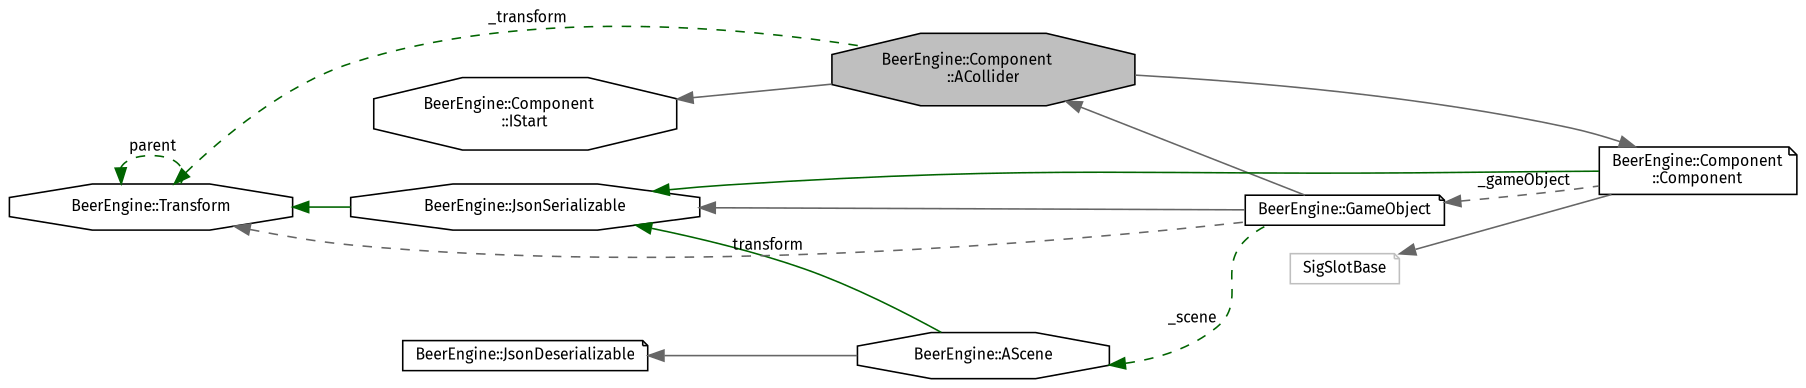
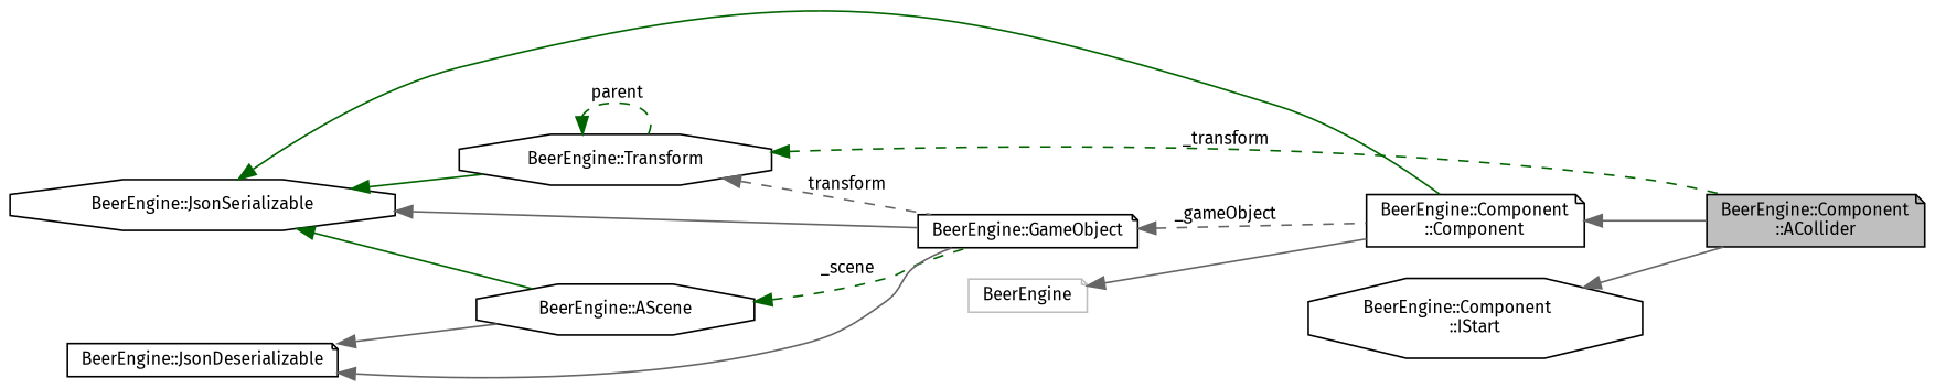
  digraph {
    fontname="Fira Sans"
    rankdir=LR
    node [color=black fillcolor=white fontname="Fira Sans" fontsize=10 shape=note style=filled]
    edge [color=gray40 dir=back fontname="Fira Sans" fontsize=10 labelfontname=Helvetica labelfontsize=10 style=solid]
-   n1 [fillcolor=grey75 fontcolor=black height=0.2 label="BeerEngine::Component\l::ACollider" shape=octagon width=0.4]
+   n1 [fillcolor=grey75 fontcolor=black height=0.2 label="BeerEngine::Component\l::ACollider" width=0.4]
    n2 [height=0.2 label="BeerEngine::Component\l::Component" width=0.4]
    n3 [height=0.2 label="BeerEngine::JsonSerializable" shape=octagon width=0.4]
    n4 [height=0.2 label="BeerEngine::GameObject" width=0.4]
    n5 [height=0.2 label="BeerEngine::Transform" shape=octagon width=0.4]
    n6 [height=0.2 label="BeerEngine::AScene" shape=octagon width=0.4]
-   n7 [color=grey75 height=0.2 label=SigSlotBase width=0.4]
+   n7 [color=grey75 height=0.2 label=BeerEngine width=0.4]
    n8 [height=0.2 label="BeerEngine::JsonDeserializable" width=0.4]
    n9 [height=0.2 label="BeerEngine::Component\l::IStart" shape=octagon width=0.4]
    n2 -> n1
    n3 -> n2 [color=darkgreen]
    n3 -> n4
-   n5 -> n3 [color=darkgreen]
+   n3 -> n5 [color=darkgreen]
    n3 -> n6 [color=darkgreen]
    n4 -> n2 [label=" _gameObject" style=dashed]
    n5 -> n1 [color=darkgreen label=" _transform" style=dashed]
    n5 -> n4 [label=" transform" style=dashed]
    n5 -> n5 [color=darkgreen label=" parent" style=dashed]
    n6 -> n4 [color=darkgreen label=" _scene" style=dashed]
    n7 -> n2
-   n1 -> n4
+   n8 -> n4
    n8 -> n6
    n9 -> n1
  }
